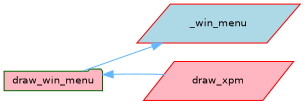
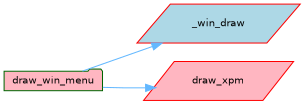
  digraph {
    rankdir=LR
    node [color=red fillcolor=lightpink fontname=Helvetica fontsize=10 shape=parallelogram style=filled]
    edge [color=steelblue1 fontname=Helvetica fontsize=10 labelfontname=Helvetica labelfontsize=10 style=solid]
-   n1 [fillcolor=lightblue fontcolor=black height=0.2 label=_win_menu width=0.4]
+   n1 [fillcolor=lightblue fontcolor=black height=0.2 label=_win_draw width=0.4]
    n2 [color=darkgreen height=0.2 label=draw_win_menu shape=folder width=0.4]
    n3 [height=0.2 label=draw_xpm width=0.4]
    n2 -> n1
-   n3 -> n2
+   n2 -> n3
  }
